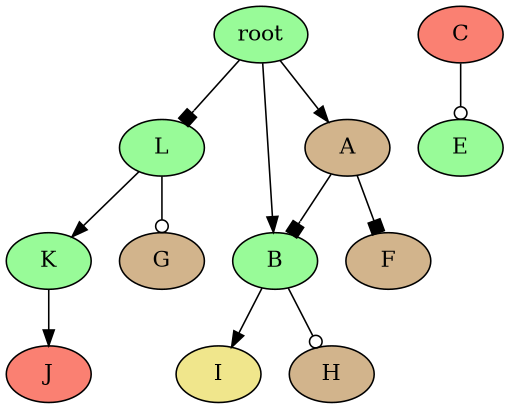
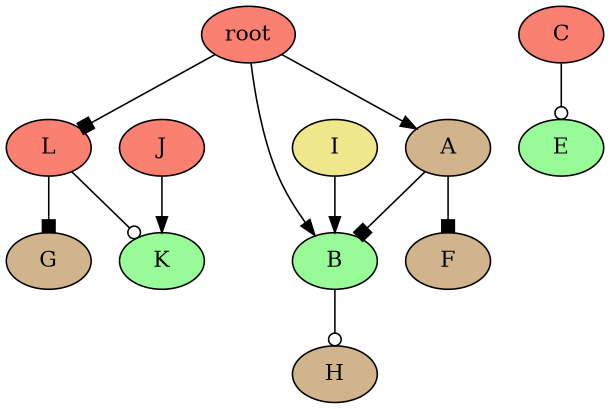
  strict digraph {
    node [fillcolor=palegreen style=filled]
    edge [arrowhead=normal]
-   n1 [label=root]
-   n2 [label=L]
+   n1 [fillcolor=salmon label=root]
+   n2 [fillcolor=salmon label=L]
    n3 [label=B]
    n4 [fillcolor=tan label=A]
    n5 [label=K]
    n6 [fillcolor=tan label=G]
    n7 [fillcolor=khaki label=I]
    n8 [fillcolor=tan label=H]
    n9 [fillcolor=tan label=F]
    n10 [fillcolor=salmon label=J]
    n11 [fillcolor=salmon label=C]
    n12 [label=E]
    n1 -> n2 [arrowhead=box]
    n1 -> n3
    n1 -> n4
-   n2 -> n5
-   n2 -> n6 [arrowhead=odot]
-   n3 -> n7
+   n2 -> n5 [arrowhead=odot]
+   n2 -> n6 [arrowhead=box]
+   n7 -> n3
    n3 -> n8 [arrowhead=odot]
    n4 -> n3 [arrowhead=box]
    n4 -> n9 [arrowhead=box]
-   n5 -> n10
+   n10 -> n5
    n11 -> n12 [arrowhead=odot]
  }
